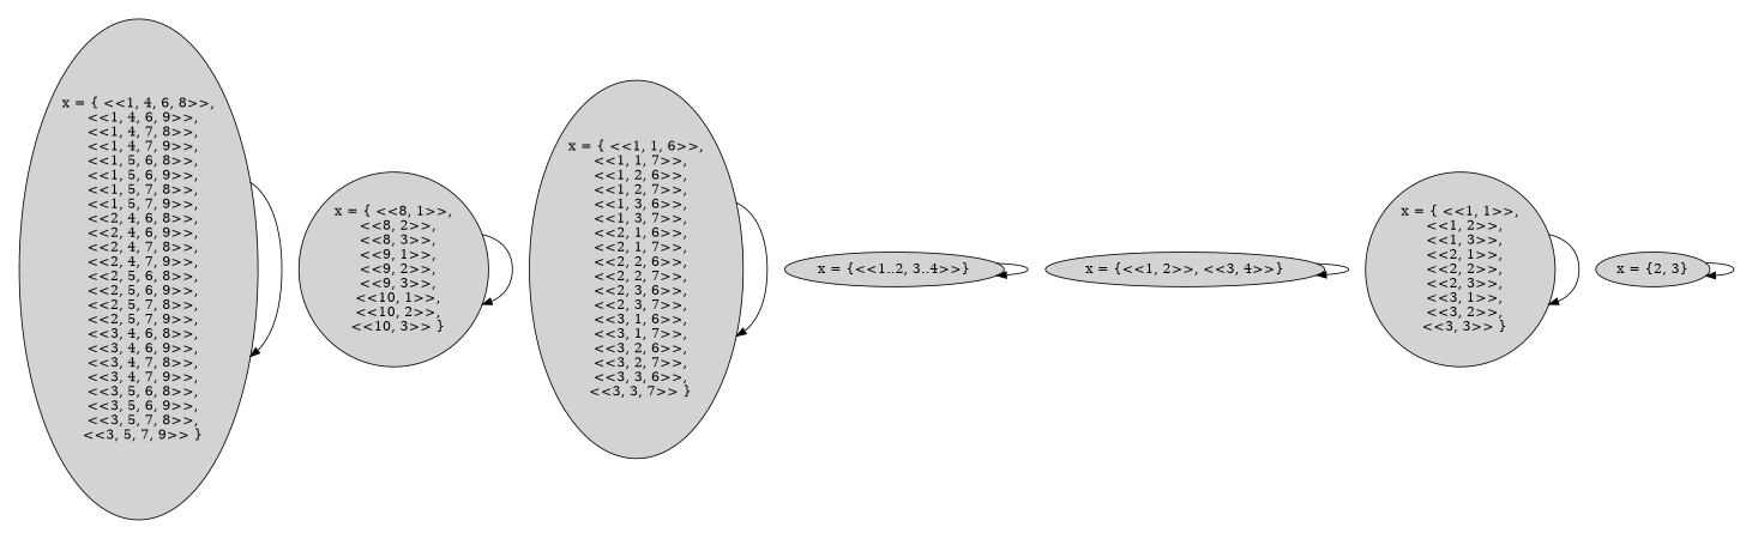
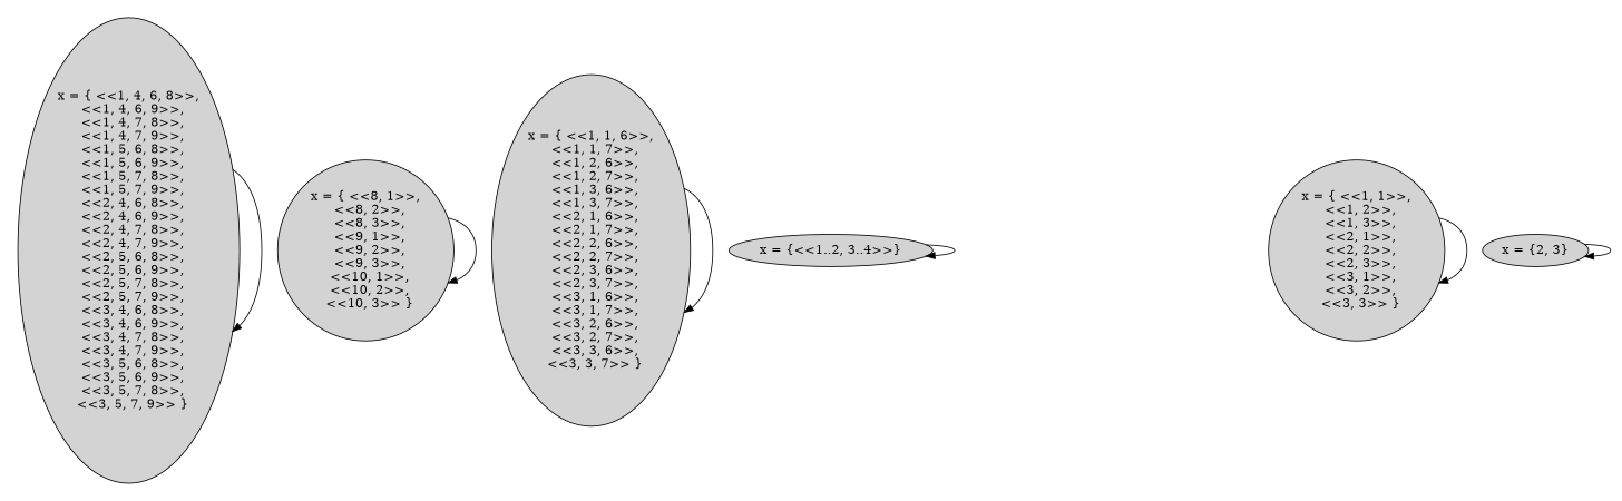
  strict digraph {
    nodesep=0.35
    node [style=filled]
    edge [color=black fontcolor=black]
    n1 [label="x = {2, 3}"]
    n2 [label="x = { <<1, 1>>,\n  <<1, 2>>,\n  <<1, 3>>,\n  <<2, 1>>,\n  <<2, 2>>,\n  <<2, 3>>,\n  <<3, 1>>,\n  <<3, 2>>,\n  <<3, 3>> }"]
-   n3 [label="x = {<<1, 2>>, <<3, 4>>}"]
    n4 [label="x = {<<1..2, 3..4>>}"]
    n5 [label="x = { <<1, 1, 6>>,\n  <<1, 1, 7>>,\n  <<1, 2, 6>>,\n  <<1, 2, 7>>,\n  <<1, 3, 6>>,\n  <<1, 3, 7>>,\n  <<2, 1, 6>>,\n  <<2, 1, 7>>,\n  <<2, 2, 6>>,\n  <<2, 2, 7>>,\n  <<2, 3, 6>>,\n  <<2, 3, 7>>,\n  <<3, 1, 6>>,\n  <<3, 1, 7>>,\n  <<3, 2, 6>>,\n  <<3, 2, 7>>,\n  <<3, 3, 6>>,\n  <<3, 3, 7>> }"]
    n6 [label="x = { <<8, 1>>,\n  <<8, 2>>,\n  <<8, 3>>,\n  <<9, 1>>,\n  <<9, 2>>,\n  <<9, 3>>,\n  <<10, 1>>,\n  <<10, 2>>,\n  <<10, 3>> }"]
    n7 [label="x = { <<1, 4, 6, 8>>,\n  <<1, 4, 6, 9>>,\n  <<1, 4, 7, 8>>,\n  <<1, 4, 7, 9>>,\n  <<1, 5, 6, 8>>,\n  <<1, 5, 6, 9>>,\n  <<1, 5, 7, 8>>,\n  <<1, 5, 7, 9>>,\n  <<2, 4, 6, 8>>,\n  <<2, 4, 6, 9>>,\n  <<2, 4, 7, 8>>,\n  <<2, 4, 7, 9>>,\n  <<2, 5, 6, 8>>,\n  <<2, 5, 6, 9>>,\n  <<2, 5, 7, 8>>,\n  <<2, 5, 7, 9>>,\n  <<3, 4, 6, 8>>,\n  <<3, 4, 6, 9>>,\n  <<3, 4, 7, 8>>,\n  <<3, 4, 7, 9>>,\n  <<3, 5, 6, 8>>,\n  <<3, 5, 6, 9>>,\n  <<3, 5, 7, 8>>,\n  <<3, 5, 7, 9>> }"]
    subgraph cluster_1 {
      color=white
      subgraph sub_2 {
        color=white
        rank=same
        n1
        n2
-       n3
        n4
        n5
        n6
        n7
      }
    }
    n1 -> n1
    n2 -> n2
-   n3 -> n3
    n4 -> n4
    n5 -> n5
    n6 -> n6
    n7 -> n7
  }
